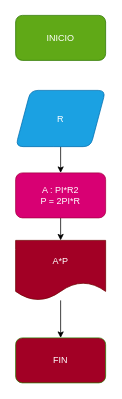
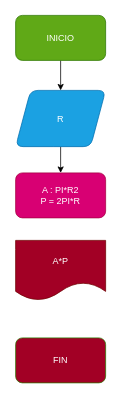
  <mxCell id="0" />
  <mxCell id="1" parent="0" />
+ <mxCell id="2" value="" style="edgeStyle=none;html=1;" edge="1" parent="1" source="3" target="5"><mxGeometry relative="1" as="geometry" /></mxCell>
  <mxCell id="3" value="INICIO" style="rounded=1;whiteSpace=wrap;html=1;fillColor=#60a917;fontColor=#ffffff;strokeColor=#2D7600;" vertex="1" parent="1"><mxGeometry x="20" y="20" width="120" height="60" as="geometry" /></mxCell>
  <mxCell id="4" value="" style="edgeStyle=none;html=1;" edge="1" parent="1" source="5" target="7"><mxGeometry relative="1" as="geometry" /></mxCell>
  <mxCell id="5" value="R" style="shape=parallelogram;perimeter=parallelogramPerimeter;whiteSpace=wrap;html=1;fixedSize=1;rounded=1;fillColor=#1ba1e2;fontColor=#ffffff;strokeColor=#006EAF;" vertex="1" parent="1"><mxGeometry x="20" y="120" width="120" height="75" as="geometry" /></mxCell>
- <mxCell id="6" value="" style="edgeStyle=none;html=1;" edge="1" parent="1" source="7" target="9"><mxGeometry relative="1" as="geometry" /></mxCell>
  <mxCell id="7" value="A : PI*R2&lt;br&gt;P = 2PI*R" style="whiteSpace=wrap;html=1;rounded=1;fillColor=#d80073;fontColor=#ffffff;strokeColor=#A50040;" vertex="1" parent="1"><mxGeometry x="20" y="230" width="120" height="60" as="geometry" /></mxCell>
- <mxCell id="8" value="" style="edgeStyle=none;html=1;" edge="1" parent="1" source="9" target="10"><mxGeometry relative="1" as="geometry" /></mxCell>
  <mxCell id="9" value="A*P" style="shape=document;whiteSpace=wrap;html=1;boundedLbl=1;rounded=1;fillColor=#a20025;fontColor=#ffffff;strokeColor=#6F0000;" vertex="1" parent="1"><mxGeometry x="20" y="320" width="120" height="80" as="geometry" /></mxCell>
  <mxCell id="10" value="FIN" style="whiteSpace=wrap;html=1;rounded=1;fillColor=#a20025;fontColor=#ffffff;strokeColor=#2D7600;" vertex="1" parent="1"><mxGeometry x="20" y="450" width="120" height="60" as="geometry" /></mxCell>
